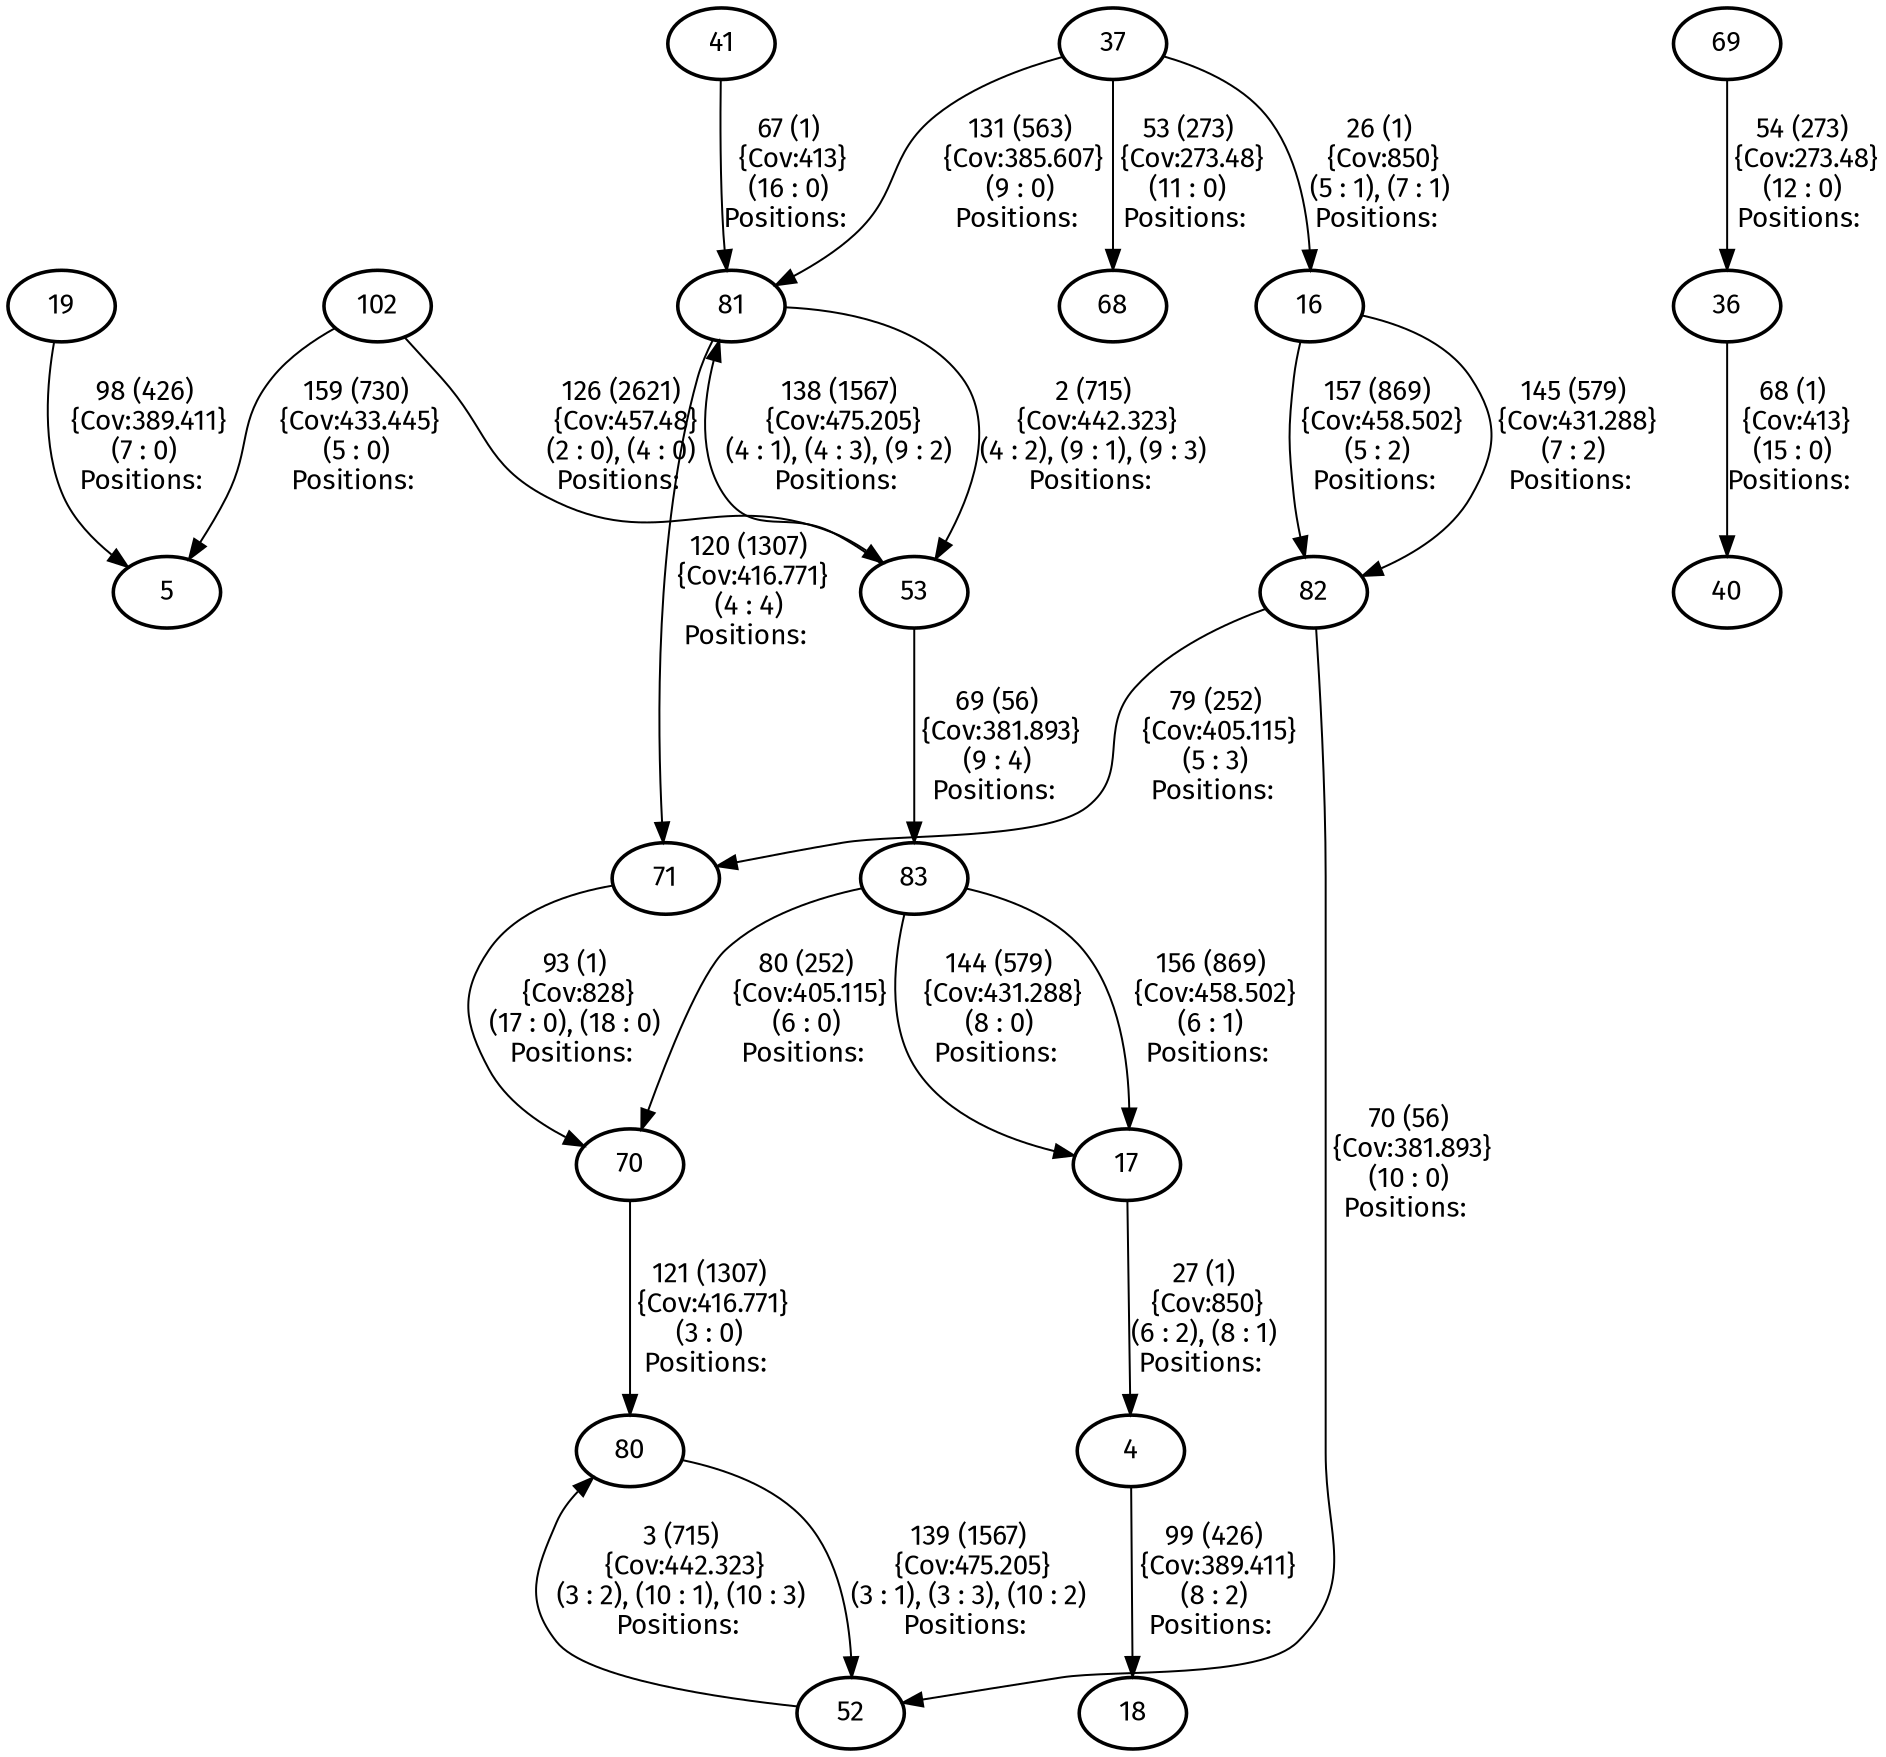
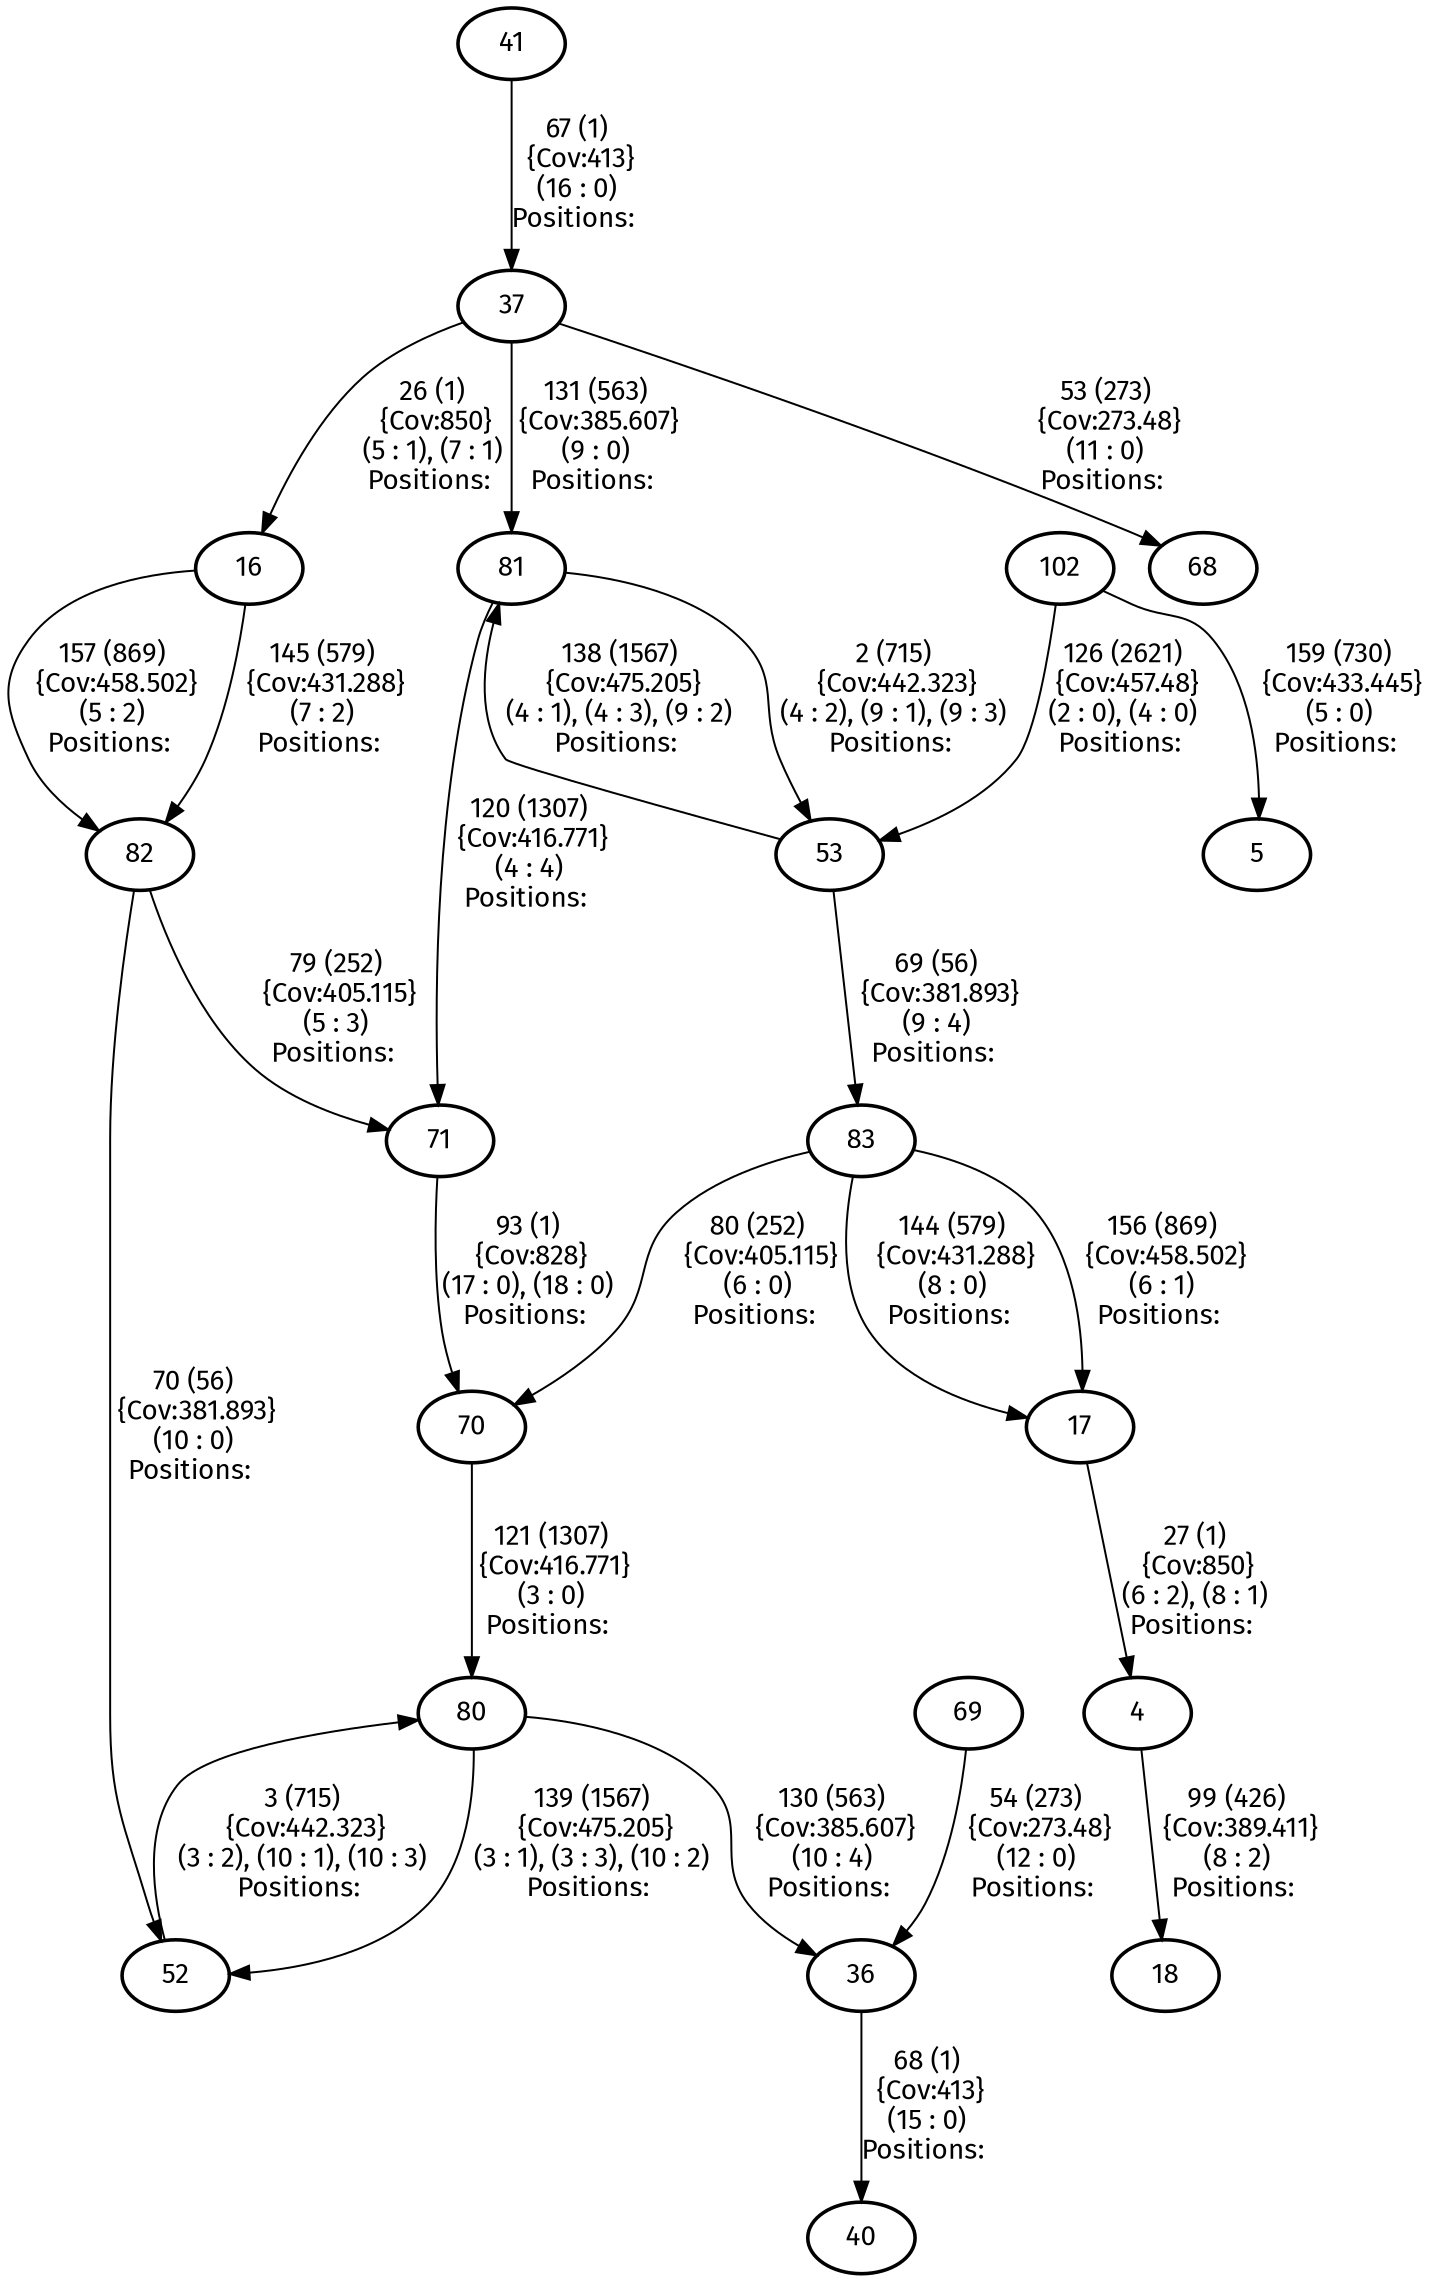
  digraph {
    fontname="Fira Sans"
    node [color=black fillcolor=white fontname="Fira Sans" penwidth=1.8 style=filled]
    edge [color=black fontname="Fira Sans"]
    n1 [label=<4>]
    n2 [label=<18>]
    n3 [label=<5>]
    n4 [label=<16>]
    n5 [label=<82>]
    n6 [label=<52>]
    n7 [label=<71>]
    n8 [label=<17>]
-   n9 [label=<19>]
    n10 [label=<36>]
    n11 [label=<40>]
    n12 [label=<37>]
    n13 [label=<68>]
    n14 [label=<81>]
    n15 [label=<53>]
    n16 [label=<41>]
    n17 [label=<80>]
    n18 [label=<83>]
    n19 [label=<70>]
    n20 [label=<69>]
    n21 [label=<102>]
    n1 -> n2 [label="99 (426)\n {Cov:389.411}\n(8 : 2)\nPositions: "]
    n4 -> n5 [label="145 (579)\n {Cov:431.288}\n(7 : 2)\nPositions: "]
    n4 -> n5 [label="157 (869)\n {Cov:458.502}\n(5 : 2)\nPositions: "]
    n5 -> n6 [label="70 (56)\n {Cov:381.893}\n(10 : 0)\nPositions: "]
    n5 -> n7 [label="79 (252)\n {Cov:405.115}\n(5 : 3)\nPositions: "]
    n6 -> n17 [label="3 (715)\n {Cov:442.323}\n(3 : 2), (10 : 1), (10 : 3)\nPositions: "]
    n7 -> n19 [label="93 (1)\n {Cov:828}\n(17 : 0), (18 : 0)\nPositions: "]
    n8 -> n1 [label="27 (1)\n {Cov:850}\n(6 : 2), (8 : 1)\nPositions: "]
-   n9 -> n3 [label="98 (426)\n {Cov:389.411}\n(7 : 0)\nPositions: "]
    n10 -> n11 [label="68 (1)\n {Cov:413}\n(15 : 0)\nPositions: "]
    n12 -> n4 [label="26 (1)\n {Cov:850}\n(5 : 1), (7 : 1)\nPositions: "]
    n12 -> n13 [label="53 (273)\n {Cov:273.48}\n(11 : 0)\nPositions: "]
    n12 -> n14 [label="131 (563)\n {Cov:385.607}\n(9 : 0)\nPositions: "]
    n14 -> n7 [label="120 (1307)\n {Cov:416.771}\n(4 : 4)\nPositions: "]
    n14 -> n15 [label="2 (715)\n {Cov:442.323}\n(4 : 2), (9 : 1), (9 : 3)\nPositions: "]
    n15 -> n14 [label="138 (1567)\n {Cov:475.205}\n(4 : 1), (4 : 3), (9 : 2)\nPositions: "]
    n15 -> n18 [label="69 (56)\n {Cov:381.893}\n(9 : 4)\nPositions: "]
-   n16 -> n14 [label="67 (1)\n {Cov:413}\n(16 : 0)\nPositions: "]
+   n16 -> n12 [label="67 (1)\n {Cov:413}\n(16 : 0)\nPositions: "]
    n17 -> n6 [label="139 (1567)\n {Cov:475.205}\n(3 : 1), (3 : 3), (10 : 2)\nPositions: "]
+   n17 -> n10 [label="130 (563)\n {Cov:385.607}\n(10 : 4)\nPositions: "]
    n18 -> n8 [label="144 (579)\n {Cov:431.288}\n(8 : 0)\nPositions: "]
    n18 -> n8 [label="156 (869)\n {Cov:458.502}\n(6 : 1)\nPositions: "]
    n18 -> n19 [label="80 (252)\n {Cov:405.115}\n(6 : 0)\nPositions: "]
    n19 -> n17 [label="121 (1307)\n {Cov:416.771}\n(3 : 0)\nPositions: "]
    n20 -> n10 [label="54 (273)\n {Cov:273.48}\n(12 : 0)\nPositions: "]
    n21 -> n3 [label="159 (730)\n {Cov:433.445}\n(5 : 0)\nPositions: "]
    n21 -> n15 [label="126 (2621)\n {Cov:457.48}\n(2 : 0), (4 : 0)\nPositions: "]
  }
